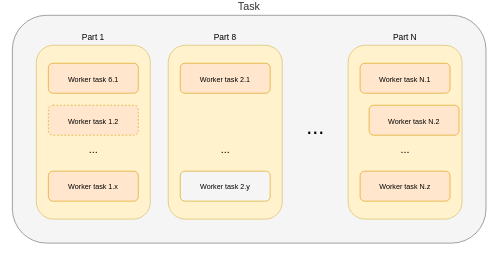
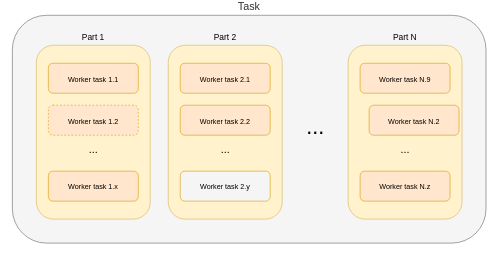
  <mxCell id="0" />
  <mxCell id="1" parent="0" />
  <mxCell id="2" value="Task" style="rounded=1;whiteSpace=wrap;html=1;fontSize=18;labelPosition=center;verticalLabelPosition=top;align=center;verticalAlign=bottom;fillColor=#f5f5f5;strokeColor=#666666;fontColor=#333333;" parent="1" vertex="1"><mxGeometry x="20" y="20" width="790" height="380" as="geometry" /></mxCell>
  <mxCell id="3" value="&lt;font style=&quot;font-size: 14px&quot;&gt;Part N&lt;/font&gt;" style="rounded=1;whiteSpace=wrap;html=1;fontSize=18;labelPosition=center;verticalLabelPosition=top;align=center;verticalAlign=bottom;fillColor=#fff2cc;strokeColor=#d6b656;" parent="1" vertex="1"><mxGeometry x="580" y="70" width="190" height="290" as="geometry" /></mxCell>
- <mxCell id="4" value="&lt;font style=&quot;font-size: 12px&quot;&gt;Worker task N.1&lt;/font&gt;" style="rounded=1;whiteSpace=wrap;html=1;fontSize=18;labelPosition=center;verticalLabelPosition=middle;align=center;verticalAlign=middle;fillColor=#ffe6cc;strokeColor=#d79b00;" parent="1" vertex="1"><mxGeometry x="600" y="100" width="150" height="50" as="geometry" /></mxCell>
+ <mxCell id="4" value="&lt;font style=&quot;font-size: 12px&quot;&gt;Worker task N.9&lt;/font&gt;" style="rounded=1;whiteSpace=wrap;html=1;fontSize=18;labelPosition=center;verticalLabelPosition=middle;align=center;verticalAlign=middle;fillColor=#ffe6cc;strokeColor=#d79b00;" parent="1" vertex="1"><mxGeometry x="600" y="100" width="150" height="50" as="geometry" /></mxCell>
  <mxCell id="5" value="&lt;font style=&quot;font-size: 12px&quot;&gt;Worker task N.z&lt;/font&gt;" style="rounded=1;whiteSpace=wrap;html=1;fontSize=18;labelPosition=center;verticalLabelPosition=middle;align=center;verticalAlign=middle;fillColor=#ffe6cc;strokeColor=#d79b00;" parent="1" vertex="1"><mxGeometry x="600" y="280" width="150" height="50" as="geometry" /></mxCell>
- <mxCell id="6" value="&lt;font style=&quot;font-size: 14px&quot;&gt;Part 8&lt;/font&gt;" style="rounded=1;whiteSpace=wrap;html=1;fontSize=18;labelPosition=center;verticalLabelPosition=top;align=center;verticalAlign=bottom;fillColor=#fff2cc;strokeColor=#d6b656;" parent="1" vertex="1"><mxGeometry x="280" y="70" width="190" height="290" as="geometry" /></mxCell>
+ <mxCell id="6" value="&lt;font style=&quot;font-size: 14px&quot;&gt;Part 2&lt;/font&gt;" style="rounded=1;whiteSpace=wrap;html=1;fontSize=18;labelPosition=center;verticalLabelPosition=top;align=center;verticalAlign=bottom;fillColor=#fff2cc;strokeColor=#d6b656;" parent="1" vertex="1"><mxGeometry x="280" y="70" width="190" height="290" as="geometry" /></mxCell>
  <mxCell id="7" value="&lt;font style=&quot;font-size: 12px&quot;&gt;Worker task 2.y&lt;/font&gt;" style="rounded=1;whiteSpace=wrap;html=1;fontSize=18;labelPosition=center;verticalLabelPosition=middle;align=center;verticalAlign=middle;fillColor=#f5f5f5;strokeColor=#d79b00;" parent="1" vertex="1"><mxGeometry x="300" y="280" width="150" height="50" as="geometry" /></mxCell>
  <mxCell id="8" value="&lt;font style=&quot;font-size: 12px&quot;&gt;Worker task 2.1&lt;/font&gt;" style="rounded=1;whiteSpace=wrap;html=1;fontSize=18;labelPosition=center;verticalLabelPosition=middle;align=center;verticalAlign=middle;fillColor=#ffe6cc;strokeColor=#d79b00;" parent="1" vertex="1"><mxGeometry x="300" y="100" width="150" height="50" as="geometry" /></mxCell>
  <mxCell id="9" value="&lt;font style=&quot;font-size: 14px&quot;&gt;Part 1&lt;/font&gt;" style="rounded=1;whiteSpace=wrap;html=1;fontSize=18;labelPosition=center;verticalLabelPosition=top;align=center;verticalAlign=bottom;fillColor=#fff2cc;strokeColor=#d6b656;" parent="1" vertex="1"><mxGeometry x="60" y="70" width="190" height="290" as="geometry" /></mxCell>
  <mxCell id="10" value="&lt;font style=&quot;font-size: 36px&quot;&gt;...&lt;/font&gt;" style="text;html=1;align=center;verticalAlign=middle;resizable=0;points=[];autosize=1;fontSize=18;" parent="1" vertex="1"><mxGeometry x="500" y="190" width="50" height="30" as="geometry" /></mxCell>
- <mxCell id="11" value="&lt;font style=&quot;font-size: 12px&quot;&gt;Worker task 6.1&lt;/font&gt;" style="rounded=1;whiteSpace=wrap;html=1;fontSize=18;labelPosition=center;verticalLabelPosition=middle;align=center;verticalAlign=middle;fillColor=#ffe6cc;strokeColor=#d79b00;" parent="1" vertex="1"><mxGeometry x="80" y="100" width="150" height="50" as="geometry" /></mxCell>
+ <mxCell id="11" value="&lt;font style=&quot;font-size: 12px&quot;&gt;Worker task 1.1&lt;/font&gt;" style="rounded=1;whiteSpace=wrap;html=1;fontSize=18;labelPosition=center;verticalLabelPosition=middle;align=center;verticalAlign=middle;fillColor=#ffe6cc;strokeColor=#d79b00;" parent="1" vertex="1"><mxGeometry x="80" y="100" width="150" height="50" as="geometry" /></mxCell>
  <mxCell id="12" value="&lt;font style=&quot;font-size: 18px;&quot;&gt;...&lt;/font&gt;" style="text;html=1;align=center;verticalAlign=middle;resizable=0;points=[];autosize=1;fontSize=18;" parent="1" vertex="1"><mxGeometry x="140" y="230" width="30" height="30" as="geometry" /></mxCell>
  <mxCell id="13" value="&lt;font style=&quot;font-size: 12px&quot;&gt;Worker task 1.x&lt;/font&gt;" style="rounded=1;whiteSpace=wrap;html=1;fontSize=18;labelPosition=center;verticalLabelPosition=middle;align=center;verticalAlign=middle;fillColor=#ffe6cc;strokeColor=#d79b00;" parent="1" vertex="1"><mxGeometry x="80" y="280" width="150" height="50" as="geometry" /></mxCell>
  <mxCell id="14" value="&lt;font style=&quot;font-size: 18px;&quot;&gt;...&lt;/font&gt;" style="text;html=1;align=center;verticalAlign=middle;resizable=0;points=[];autosize=1;fontSize=18;" parent="1" vertex="1"><mxGeometry x="360" y="230" width="30" height="30" as="geometry" /></mxCell>
  <mxCell id="15" value="&lt;font style=&quot;font-size: 18px;&quot;&gt;...&lt;/font&gt;" style="text;html=1;align=center;verticalAlign=middle;resizable=0;points=[];autosize=1;fontSize=18;" parent="1" vertex="1"><mxGeometry x="660" y="230" width="30" height="30" as="geometry" /></mxCell>
  <mxCell id="16" value="&lt;font style=&quot;font-size: 12px&quot;&gt;Worker task 1.2&lt;/font&gt;" style="rounded=1;whiteSpace=wrap;html=1;fontSize=18;labelPosition=center;verticalLabelPosition=middle;align=center;verticalAlign=middle;fillColor=#ffe6cc;strokeColor=#d79b00;dashed=1;" parent="1" vertex="1"><mxGeometry x="80" y="170" width="150" height="50" as="geometry" /></mxCell>
+ <mxCell id="17" value="&lt;font style=&quot;font-size: 12px&quot;&gt;Worker task 2.2&lt;/font&gt;" style="rounded=1;whiteSpace=wrap;html=1;fontSize=18;labelPosition=center;verticalLabelPosition=middle;align=center;verticalAlign=middle;fillColor=#ffe6cc;strokeColor=#d79b00;" parent="1" vertex="1"><mxGeometry x="300" y="170" width="150" height="50" as="geometry" /></mxCell>
  <mxCell id="18" value="&lt;font style=&quot;font-size: 12px&quot;&gt;Worker task N.2&lt;/font&gt;" style="rounded=1;whiteSpace=wrap;html=1;fontSize=18;labelPosition=center;verticalLabelPosition=middle;align=center;verticalAlign=middle;fillColor=#ffe6cc;strokeColor=#d79b00;" parent="1" vertex="1"><mxGeometry x="615" y="170" width="150" height="50" as="geometry" /></mxCell>
